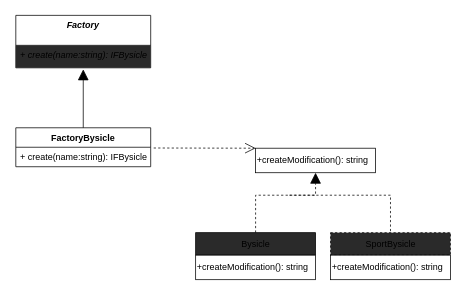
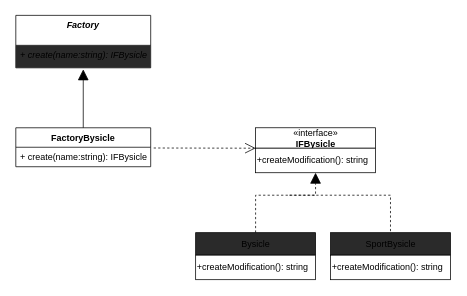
  <mxCell id="0" />
  <mxCell id="1" parent="0" />
  <mxCell id="2" value="" style="group" parent="1" vertex="1" connectable="0"><mxGeometry x="340" y="170" width="160" height="60" as="geometry" /></mxCell>
+ <mxCell id="3" value="«interface»&lt;br&gt;&lt;b&gt;IFBysicle&lt;/b&gt;" style="html=1;" parent="2" vertex="1"><mxGeometry width="160" height="27.273" as="geometry" /></mxCell>
  <mxCell id="4" value="+createModification(): string" style="rounded=0;whiteSpace=wrap;html=1;align=left;" parent="2" vertex="1"><mxGeometry y="27.273" width="160" height="32.727" as="geometry" /></mxCell>
  <mxCell id="5" value="Factory" style="swimlane;fontStyle=3;align=center;verticalAlign=top;childLayout=stackLayout;horizontal=1;startSize=40;horizontalStack=0;resizeParent=1;resizeParentMax=0;resizeLast=0;collapsible=1;marginBottom=0;" parent="1" vertex="1"><mxGeometry x="20" y="20" width="180" height="70" as="geometry" /></mxCell>
  <mxCell id="6" value="+ create(name:string): IFBysicle" style="text;strokeColor=none;align=left;verticalAlign=top;spacingLeft=4;spacingRight=4;overflow=hidden;rotatable=0;points=[[0,0.5],[1,0.5]];portConstraint=eastwest;fillColor=#2a2a2a;fontStyle=2" parent="5" vertex="1"><mxGeometry y="40" width="180" height="30" as="geometry" /></mxCell>
  <mxCell id="7" value="" style="endArrow=open;dashed=1;endFill=0;endSize=12;html=1;entryX=0;entryY=0;entryDx=0;entryDy=0;" parent="1" target="4" edge="1"><mxGeometry width="160" relative="1" as="geometry"><mxPoint x="204" y="197" as="sourcePoint" /><mxPoint x="300" y="54" as="targetPoint" /></mxGeometry></mxCell>
  <mxCell id="8" value="FactoryBysicle" style="swimlane;fontStyle=1;align=center;verticalAlign=top;childLayout=stackLayout;horizontal=1;startSize=26;horizontalStack=0;resizeParent=1;resizeParentMax=0;resizeLast=0;collapsible=1;marginBottom=0;" parent="1" vertex="1"><mxGeometry x="20" y="170" width="180" height="52" as="geometry" /></mxCell>
  <mxCell id="9" value="+ create(name:string): IFBysicle" style="text;strokeColor=none;fillColor=none;align=left;verticalAlign=top;spacingLeft=4;spacingRight=4;overflow=hidden;rotatable=0;points=[[0,0.5],[1,0.5]];portConstraint=eastwest;fontStyle=0" parent="8" vertex="1"><mxGeometry y="26" width="180" height="26" as="geometry" /></mxCell>
  <mxCell id="10" value="" style="endArrow=block;endFill=1;endSize=12;html=1;exitX=0.5;exitY=0;exitDx=0;exitDy=0;rounded=0;entryX=0.5;entryY=1.067;entryDx=0;entryDy=0;entryPerimeter=0;" parent="1" source="8" target="6" edge="1"><mxGeometry width="160" relative="1" as="geometry"><mxPoint x="300" y="220" as="sourcePoint" /><mxPoint x="120" y="92" as="targetPoint" /><Array as="points" /></mxGeometry></mxCell>
  <mxCell id="11" value="" style="group" parent="1" vertex="1" connectable="0"><mxGeometry x="330" y="260" width="130" as="geometry" /></mxCell>
  <mxCell id="12" value="" style="endArrow=none;dashed=1;endFill=0;endSize=12;html=1;entryX=0.5;entryY=0;entryDx=0;entryDy=0;rounded=0;" parent="11" target="18" edge="1"><mxGeometry width="160" relative="1" as="geometry"><mxPoint x="55" as="sourcePoint" /><mxPoint x="215" as="targetPoint" /><Array as="points"><mxPoint x="190" /></Array></mxGeometry></mxCell>
  <mxCell id="13" value="" style="group" parent="1" vertex="1" connectable="0"><mxGeometry x="260" y="310" width="160" height="62.73" as="geometry" /></mxCell>
  <mxCell id="14" value="Bysicle" style="html=1;fillColor=#2a2a2a;" parent="13" vertex="1"><mxGeometry width="160" height="30.0" as="geometry" /></mxCell>
  <mxCell id="15" value="+createModification(): string" style="rounded=0;whiteSpace=wrap;html=1;align=left;" parent="13" vertex="1"><mxGeometry y="30.003" width="160" height="32.727" as="geometry" /></mxCell>
  <mxCell id="16" value="" style="endArrow=block;dashed=1;endFill=1;endSize=12;html=1;entryX=0.5;entryY=1;entryDx=0;entryDy=0;exitX=0.5;exitY=0;exitDx=0;exitDy=0;rounded=0;" parent="1" source="14" target="4" edge="1"><mxGeometry width="160" relative="1" as="geometry"><mxPoint x="390" y="260" as="sourcePoint" /><mxPoint x="389.58" y="230" as="targetPoint" /><Array as="points"><mxPoint x="340" y="260" /><mxPoint x="420" y="260" /></Array></mxGeometry></mxCell>
  <mxCell id="17" value="" style="group" parent="1" vertex="1" connectable="0"><mxGeometry x="440" y="310" width="160" height="62.73" as="geometry" /></mxCell>
- <mxCell id="18" value="SportBysicle" style="html=1;fillColor=#2a2a2a;dashed=1;" parent="17" vertex="1"><mxGeometry width="160.0" height="30.0" as="geometry" /></mxCell>
+ <mxCell id="18" value="SportBysicle" style="html=1;fillColor=#2a2a2a;" parent="17" vertex="1"><mxGeometry width="160.0" height="30.0" as="geometry" /></mxCell>
  <mxCell id="19" value="+createModification(): string" style="rounded=0;whiteSpace=wrap;html=1;align=left;" parent="17" vertex="1"><mxGeometry y="30.003" width="160.0" height="32.727" as="geometry" /></mxCell>
